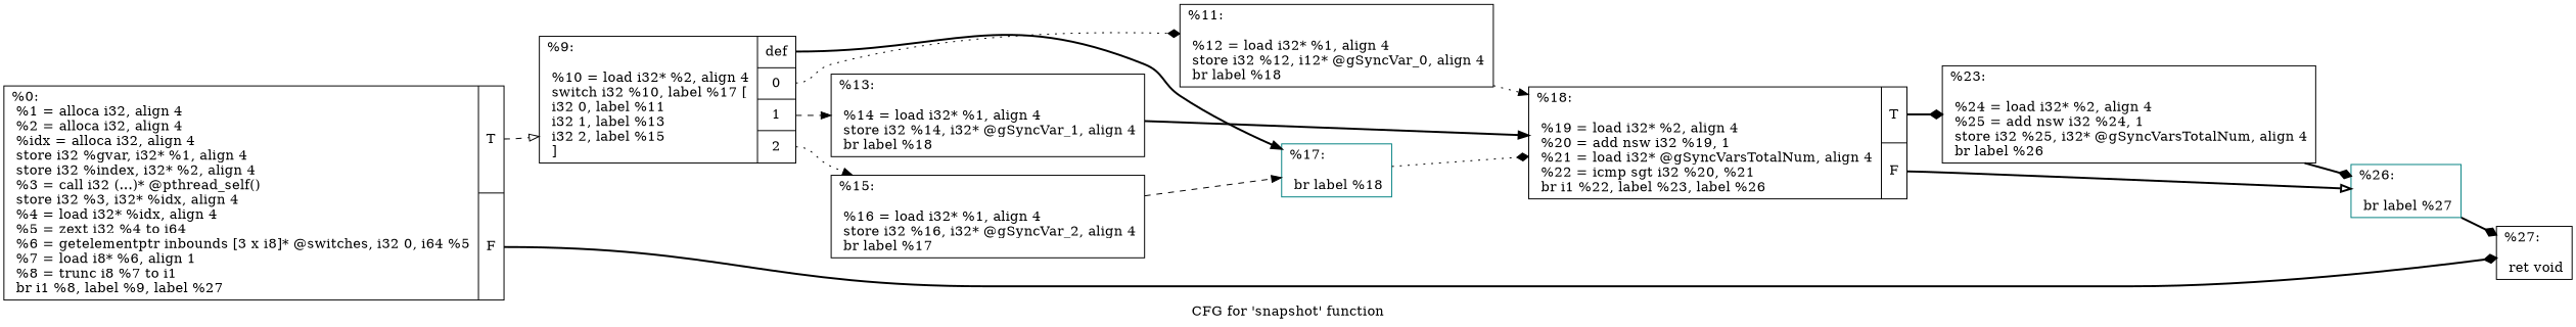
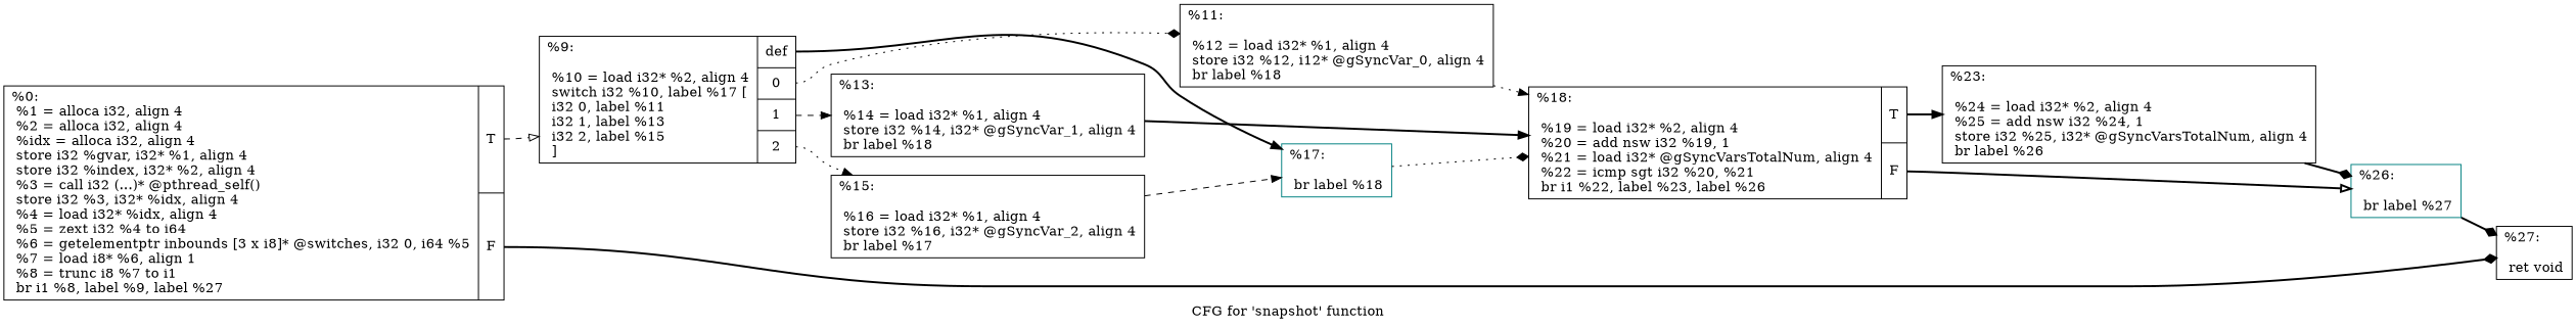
  digraph {
    label="CFG for 'snapshot' function"
    rankdir=LR
    node [color=black shape=record]
    edge [arrowhead=diamond style=bold]
    n1 [label="{%0:\l  %1 = alloca i32, align 4\l  %2 = alloca i32, align 4\l  %idx = alloca i32, align 4\l  store i32 %gvar, i32* %1, align 4\l  store i32 %index, i32* %2, align 4\l  %3 = call i32 (...)* @pthread_self()\l  store i32 %3, i32* %idx, align 4\l  %4 = load i32* %idx, align 4\l  %5 = zext i32 %4 to i64\l  %6 = getelementptr inbounds [3 x i8]* @switches, i32 0, i64 %5\l  %7 = load i8* %6, align 1\l  %8 = trunc i8 %7 to i1\l  br i1 %8, label %9, label %27\l|{<s0>T|<s1>F}}"]
    n2 [label="{%9:\l\l  %10 = load i32* %2, align 4\l  switch i32 %10, label %17 [\l    i32 0, label %11\l    i32 1, label %13\l    i32 2, label %15\l  ]\l|{<s0>def|<s1>0|<s2>1|<s3>2}}"]
    n3 [label="{%27:\l\l  ret void\l}"]
    n4 [color=teal label="{%17:\l\l  br label %18\l}"]
    n5 [label="{%11:\l\l  %12 = load i32* %1, align 4\l  store i32 %12, i12* @gSyncVar_0, align 4\l  br label %18\l}"]
    n6 [label="{%13:\l\l  %14 = load i32* %1, align 4\l  store i32 %14, i32* @gSyncVar_1, align 4\l  br label %18\l}"]
    n7 [label="{%15:\l\l  %16 = load i32* %1, align 4\l  store i32 %16, i32* @gSyncVar_2, align 4\l  br label %17\l}"]
    n8 [label="{%18:\l\l  %19 = load i32* %2, align 4\l  %20 = add nsw i32 %19, 1\l  %21 = load i32* @gSyncVarsTotalNum, align 4\l  %22 = icmp sgt i32 %20, %21\l  br i1 %22, label %23, label %26\l|{<s0>T|<s1>F}}"]
    n9 [label="{%23:\l\l  %24 = load i32* %2, align 4\l  %25 = add nsw i32 %24, 1\l  store i32 %25, i32* @gSyncVarsTotalNum, align 4\l  br label %26\l}"]
    n10 [color=teal label="{%26:\l\l  br label %27\l}"]
    n1 -> n2 [arrowhead=onormal style=dashed tailport=s0]
    n1 -> n3 [tailport=s1]
    n2 -> n4 [arrowhead=normal tailport=s0]
    n2 -> n5 [style=dotted tailport=s1]
    n2 -> n6 [arrowhead=normal style=dashed tailport=s2]
    n2 -> n7 [arrowhead=normal style=dotted tailport=s3]
    n4 -> n8 [style=dotted]
    n5 -> n8 [arrowhead=normal style=dotted]
    n6 -> n8 [arrowhead=normal]
    n7 -> n4 [arrowhead=normal style=dashed]
-   n8 -> n9 [tailport=s0]
+   n8 -> n9 [arrowhead=normal tailport=s0]
    n8 -> n10 [arrowhead=onormal tailport=s1]
    n9 -> n10
    n10 -> n3
  }
